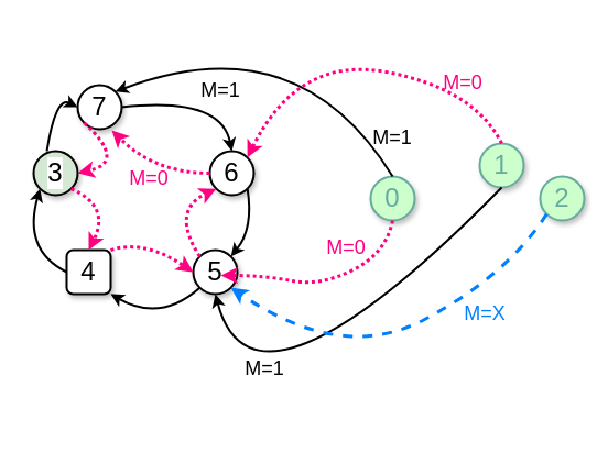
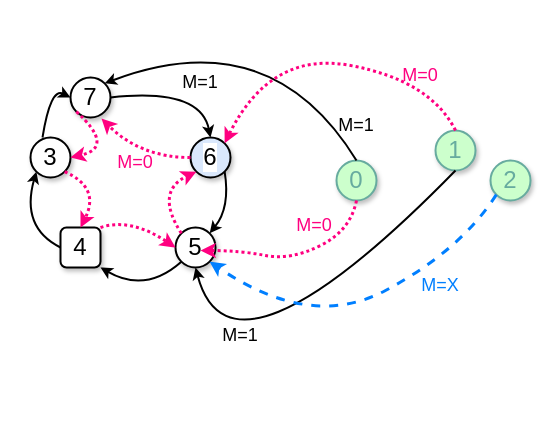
  <mxCell id="0" />
  <mxCell id="1" parent="0" />
  <mxCell id="2" value="" style="group" vertex="1" connectable="0" parent="1"><mxGeometry x="20" y="20" width="510" height="380" as="geometry" /></mxCell>
  <mxCell id="3" value="" style="group" parent="2" vertex="1" connectable="0"><mxGeometry y="47" width="210" height="226" as="geometry" /></mxCell>
  <mxCell id="4" value="7" style="ellipse;whiteSpace=wrap;html=1;aspect=fixed;fontSize=24;textShadow=0;labelBackgroundColor=default;shadow=1;strokeWidth=2;" parent="3" vertex="1"><mxGeometry x="50" y="10" width="40" height="40" as="geometry" /></mxCell>
- <mxCell id="5" value="6" style="ellipse;whiteSpace=wrap;html=1;aspect=fixed;fontSize=24;textShadow=0;labelBackgroundColor=default;shadow=1;strokeWidth=2;" parent="3" vertex="1"><mxGeometry x="170" y="70" width="40" height="40" as="geometry" /></mxCell>
+ <mxCell id="5" value="6" style="ellipse;whiteSpace=wrap;html=1;aspect=fixed;fontSize=24;textShadow=0;labelBackgroundColor=default;shadow=1;strokeWidth=2;fillColor=#dae8fc;" parent="3" vertex="1"><mxGeometry x="170" y="70" width="40" height="40" as="geometry" /></mxCell>
  <mxCell id="6" value="5" style="ellipse;whiteSpace=wrap;html=1;aspect=fixed;fontSize=24;textShadow=0;labelBackgroundColor=default;shadow=1;strokeWidth=2;" parent="3" vertex="1"><mxGeometry x="155" y="160" width="40" height="40" as="geometry" /></mxCell>
  <mxCell id="7" value="4" style="whiteSpace=wrap;html=1;aspect=fixed;fontSize=24;textShadow=0;labelBackgroundColor=default;shadow=1;strokeWidth=2;rounded=1;" parent="3" vertex="1"><mxGeometry x="40" y="160" width="40" height="40" as="geometry" /></mxCell>
- <mxCell id="8" value="3" style="ellipse;whiteSpace=wrap;html=1;aspect=fixed;fontSize=24;textShadow=0;labelBackgroundColor=default;shadow=1;strokeWidth=2;fillColor=#d5e8d4;" parent="3" vertex="1"><mxGeometry x="10" y="70" width="40" height="40" as="geometry" /></mxCell>
+ <mxCell id="8" value="3" style="ellipse;whiteSpace=wrap;html=1;aspect=fixed;fontSize=24;textShadow=0;labelBackgroundColor=default;shadow=1;strokeWidth=2;" parent="3" vertex="1"><mxGeometry x="10" y="70" width="40" height="40" as="geometry" /></mxCell>
  <mxCell id="9" value="" style="endArrow=classic;html=1;rounded=0;exitX=1;exitY=0.5;exitDx=0;exitDy=0;entryX=0.5;entryY=0;entryDx=0;entryDy=0;curved=1;strokeWidth=2;" parent="3" source="4" target="5" edge="1"><mxGeometry width="50" height="50" relative="1" as="geometry"><mxPoint x="180" y="280" as="sourcePoint" /><mxPoint x="230" y="230" as="targetPoint" /><Array as="points"><mxPoint x="180" y="20" /></Array></mxGeometry></mxCell>
  <mxCell id="10" value="" style="endArrow=classic;html=1;rounded=0;exitX=1;exitY=1;exitDx=0;exitDy=0;entryX=1;entryY=0;entryDx=0;entryDy=0;curved=1;strokeWidth=2;" parent="3" source="5" target="6" edge="1"><mxGeometry width="50" height="50" relative="1" as="geometry"><mxPoint x="210" y="150" as="sourcePoint" /><mxPoint x="275" y="190" as="targetPoint" /><Array as="points"><mxPoint x="210" y="140" /></Array></mxGeometry></mxCell>
  <mxCell id="11" value="" style="endArrow=classic;html=1;rounded=0;exitX=0;exitY=1;exitDx=0;exitDy=0;entryX=1;entryY=1;entryDx=0;entryDy=0;curved=1;strokeWidth=2;" parent="3" source="6" target="7" edge="1"><mxGeometry width="50" height="50" relative="1" as="geometry"><mxPoint x="119" y="190" as="sourcePoint" /><mxPoint x="89" y="252" as="targetPoint" /><Array as="points"><mxPoint x="125" y="226" /></Array></mxGeometry></mxCell>
  <mxCell id="12" value="" style="endArrow=classic;html=1;rounded=0;exitX=0;exitY=0.5;exitDx=0;exitDy=0;entryX=0;entryY=1;entryDx=0;entryDy=0;curved=1;strokeWidth=2;" parent="3" source="7" target="8" edge="1"><mxGeometry width="50" height="50" relative="1" as="geometry"><mxPoint x="10" y="180" as="sourcePoint" /><mxPoint x="-20" y="242" as="targetPoint" /><Array as="points"><mxPoint y="160" /></Array></mxGeometry></mxCell>
  <mxCell id="13" value="" style="endArrow=classic;html=1;rounded=0;exitX=0.3;exitY=0;exitDx=0;exitDy=0;entryX=0;entryY=0.5;entryDx=0;entryDy=0;curved=1;strokeWidth=2;exitPerimeter=0;" parent="3" source="8" target="4" edge="1"><mxGeometry width="50" height="50" relative="1" as="geometry"><mxPoint x="10" y="36" as="sourcePoint" /><mxPoint x="-14" y="-40" as="targetPoint" /><Array as="points"><mxPoint x="30" y="20" /></Array></mxGeometry></mxCell>
  <mxCell id="14" value="" style="endArrow=classic;html=1;rounded=0;exitX=0;exitY=0.5;exitDx=0;exitDy=0;entryX=0.775;entryY=1.025;entryDx=0;entryDy=0;curved=1;strokeWidth=3;entryPerimeter=0;strokeColor=#FF0080;dashed=1;dashPattern=1 1;" parent="3" source="5" target="4" edge="1"><mxGeometry width="50" height="50" relative="1" as="geometry"><mxPoint x="165" y="100" as="sourcePoint" /><mxPoint x="100" y="60" as="targetPoint" /><Array as="points"><mxPoint x="120" y="90" /></Array></mxGeometry></mxCell>
  <mxCell id="15" value="" style="endArrow=classic;html=1;rounded=0;exitX=0;exitY=0;exitDx=0;exitDy=0;entryX=0;entryY=1;entryDx=0;entryDy=0;curved=1;strokeWidth=3;strokeColor=#FF0080;dashed=1;dashPattern=1 1;" parent="3" source="6" target="5" edge="1"><mxGeometry width="50" height="50" relative="1" as="geometry"><mxPoint x="140" y="160" as="sourcePoint" /><mxPoint x="170" y="98" as="targetPoint" /><Array as="points"><mxPoint x="134" y="124" /></Array></mxGeometry></mxCell>
  <mxCell id="16" value="" style="endArrow=classic;html=1;rounded=0;exitX=1;exitY=0;exitDx=0;exitDy=0;entryX=0;entryY=0.5;entryDx=0;entryDy=0;curved=1;strokeWidth=3;strokeColor=#FF0080;dashed=1;dashPattern=1 1;" parent="3" source="7" target="6" edge="1"><mxGeometry width="50" height="50" relative="1" as="geometry"><mxPoint x="80" y="236" as="sourcePoint" /><mxPoint x="156" y="227" as="targetPoint" /><Array as="points"><mxPoint x="110" y="150" /></Array></mxGeometry></mxCell>
  <mxCell id="17" value="" style="endArrow=classic;html=1;rounded=0;exitX=1;exitY=1;exitDx=0;exitDy=0;entryX=0.5;entryY=0;entryDx=0;entryDy=0;curved=1;strokeWidth=3;strokeColor=#FF0080;dashed=1;dashPattern=1 1;" parent="3" source="8" target="7" edge="1"><mxGeometry width="50" height="50" relative="1" as="geometry"><mxPoint x="10" y="114" as="sourcePoint" /><mxPoint x="34" y="190" as="targetPoint" /><Array as="points"><mxPoint x="80" y="120" /></Array></mxGeometry></mxCell>
  <mxCell id="18" value="" style="endArrow=classic;html=1;rounded=0;entryX=1;entryY=0.5;entryDx=0;entryDy=0;curved=1;strokeWidth=3;exitX=0;exitY=1;exitDx=0;exitDy=0;strokeColor=#FF0080;dashed=1;dashPattern=1 1;" parent="3" source="4" target="8" edge="1"><mxGeometry width="50" height="50" relative="1" as="geometry"><mxPoint x="80" y="60" as="sourcePoint" /><mxPoint x="30" y="60" as="targetPoint" /><Array as="points"><mxPoint x="95" y="80" /></Array></mxGeometry></mxCell>
  <mxCell id="19" value="M=1" style="text;html=1;align=center;verticalAlign=middle;whiteSpace=wrap;rounded=0;fontSize=18;" parent="3" vertex="1"><mxGeometry x="150" width="60" height="30" as="geometry" /></mxCell>
  <mxCell id="20" value="M=0" style="text;html=1;align=center;verticalAlign=middle;whiteSpace=wrap;rounded=0;fontSize=18;fontColor=#FF0080;" parent="3" vertex="1"><mxGeometry x="85" y="80" width="60" height="30" as="geometry" /></mxCell>
  <mxCell id="21" value="0" style="ellipse;whiteSpace=wrap;html=1;aspect=fixed;fontSize=24;textShadow=0;labelBackgroundColor=none;shadow=1;strokeWidth=2;fontColor=#67AB9F;strokeColor=#67AB9F;fillColor=#CCFFCC;" parent="2" vertex="1"><mxGeometry x="316" y="140" width="40" height="40" as="geometry" /></mxCell>
  <mxCell id="22" value="" style="endArrow=classic;html=1;rounded=0;exitX=0.5;exitY=0;exitDx=0;exitDy=0;curved=1;strokeWidth=2;entryX=1;entryY=0;entryDx=0;entryDy=0;" parent="2" source="21" target="4" edge="1"><mxGeometry width="50" height="50" relative="1" as="geometry"><mxPoint x="376" y="150" as="sourcePoint" /><mxPoint x="250" y="280" as="targetPoint" /><Array as="points"><mxPoint x="250" /></Array></mxGeometry></mxCell>
  <mxCell id="23" value="" style="endArrow=classic;html=1;rounded=0;exitX=0.5;exitY=1;exitDx=0;exitDy=0;curved=1;strokeWidth=3;strokeColor=#FF0080;dashed=1;dashPattern=1 1;" parent="2" source="21" edge="1"><mxGeometry width="50" height="50" relative="1" as="geometry"><mxPoint x="316" y="180" as="sourcePoint" /><mxPoint x="180" y="230" as="targetPoint" /><Array as="points"><mxPoint x="330" y="210" /><mxPoint x="270" y="240" /><mxPoint x="220" y="230" /></Array></mxGeometry></mxCell>
  <mxCell id="24" value="M=X" style="text;html=1;align=center;verticalAlign=middle;whiteSpace=wrap;rounded=0;fontSize=18;fontColor=#007FFF;" parent="2" vertex="1"><mxGeometry x="390" y="250" width="60" height="30" as="geometry" /></mxCell>
  <mxCell id="25" value="M=0" style="text;html=1;align=center;verticalAlign=middle;whiteSpace=wrap;rounded=0;fontSize=18;fontColor=#FF0080;" parent="2" vertex="1"><mxGeometry x="370" y="40" width="60" height="30" as="geometry" /></mxCell>
  <mxCell id="26" value="1" style="ellipse;whiteSpace=wrap;html=1;aspect=fixed;fontSize=24;textShadow=0;labelBackgroundColor=none;shadow=1;strokeWidth=2;fontColor=#67AB9F;strokeColor=#67AB9F;fillColor=#CCFFCC;" parent="2" vertex="1"><mxGeometry x="415" y="110" width="40" height="40" as="geometry" /></mxCell>
  <mxCell id="27" value="" style="endArrow=classic;html=1;rounded=0;exitX=0.5;exitY=1;exitDx=0;exitDy=0;curved=1;strokeWidth=2;entryX=0.5;entryY=1;entryDx=0;entryDy=0;" parent="2" source="26" target="6" edge="1"><mxGeometry width="50" height="50" relative="1" as="geometry"><mxPoint x="516" y="300" as="sourcePoint" /><mxPoint x="270" y="120" as="targetPoint" /><Array as="points"><mxPoint x="210" y="380" /></Array></mxGeometry></mxCell>
  <mxCell id="28" value="" style="endArrow=classic;html=1;rounded=0;exitX=0.5;exitY=0;exitDx=0;exitDy=0;curved=1;strokeWidth=3;strokeColor=#FF0080;dashed=1;dashPattern=1 1;entryX=1;entryY=0;entryDx=0;entryDy=0;" parent="2" source="26" target="5" edge="1"><mxGeometry width="50" height="50" relative="1" as="geometry"><mxPoint x="456" y="100" as="sourcePoint" /><mxPoint x="350" y="200" as="targetPoint" /><Array as="points"><mxPoint x="410" y="60" /><mxPoint x="250" y="30" /></Array></mxGeometry></mxCell>
  <mxCell id="29" value="2" style="ellipse;whiteSpace=wrap;html=1;aspect=fixed;fontSize=24;textShadow=0;labelBackgroundColor=none;shadow=1;strokeWidth=2;fontColor=#67AB9F;strokeColor=#67AB9F;fillColor=#CCFFCC;labelBorderColor=none;" parent="2" vertex="1"><mxGeometry x="470" y="140" width="40" height="40" as="geometry" /></mxCell>
  <mxCell id="30" value="" style="endArrow=classic;html=1;rounded=0;exitX=0;exitY=1;exitDx=0;exitDy=0;curved=1;strokeWidth=3;strokeColor=#007FFF;dashed=1;entryX=1;entryY=1;entryDx=0;entryDy=0;" parent="2" source="29" target="6" edge="1"><mxGeometry width="50" height="50" relative="1" as="geometry"><mxPoint x="486" y="20" as="sourcePoint" /><mxPoint x="390" y="20" as="targetPoint" /><Array as="points"><mxPoint x="440" y="230" /><mxPoint x="290" y="310" /></Array></mxGeometry></mxCell>
  <mxCell id="31" value="M=0" style="text;html=1;align=center;verticalAlign=middle;whiteSpace=wrap;rounded=0;fontSize=18;fontColor=#FF0080;" vertex="1" parent="2"><mxGeometry x="264" y="190" width="60" height="30" as="geometry" /></mxCell>
  <mxCell id="32" value="M=1" style="text;html=1;align=center;verticalAlign=middle;whiteSpace=wrap;rounded=0;fontSize=18;" vertex="1" parent="2"><mxGeometry x="306" y="90" width="60" height="30" as="geometry" /></mxCell>
  <mxCell id="33" value="M=1" style="text;html=1;align=center;verticalAlign=middle;whiteSpace=wrap;rounded=0;fontSize=18;" vertex="1" parent="2"><mxGeometry x="190" y="300" width="60" height="30" as="geometry" /></mxCell>
